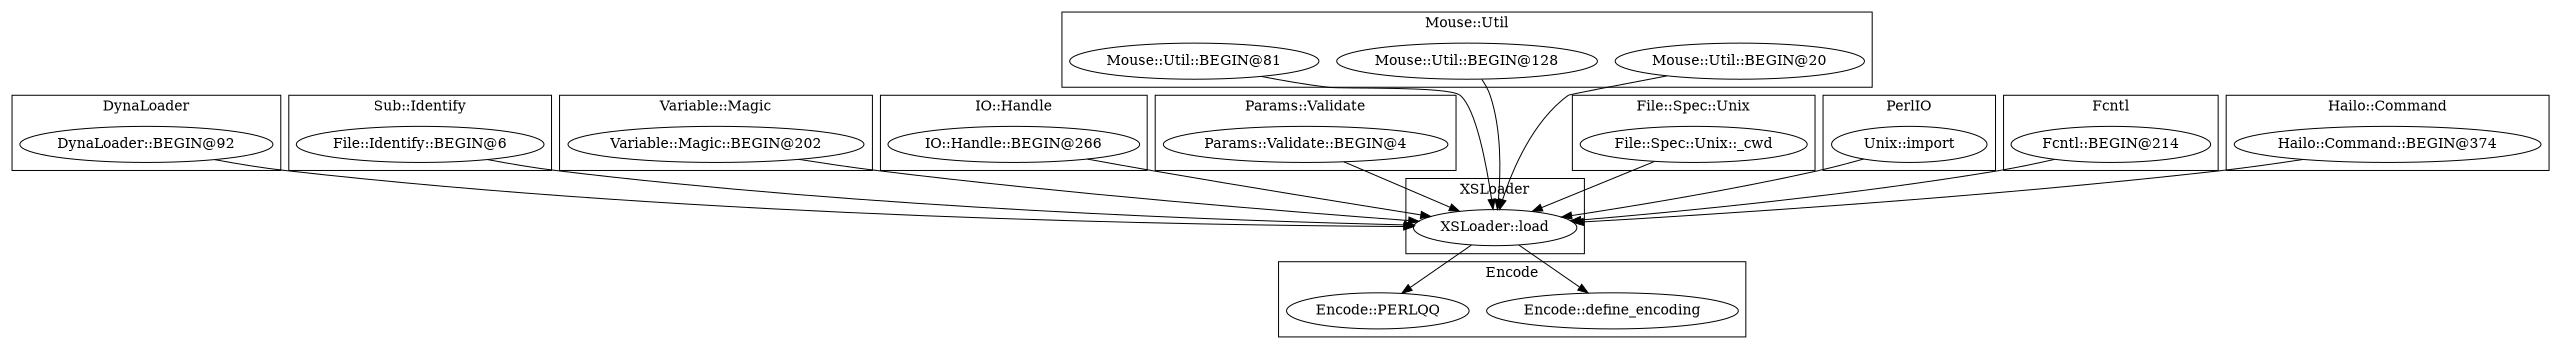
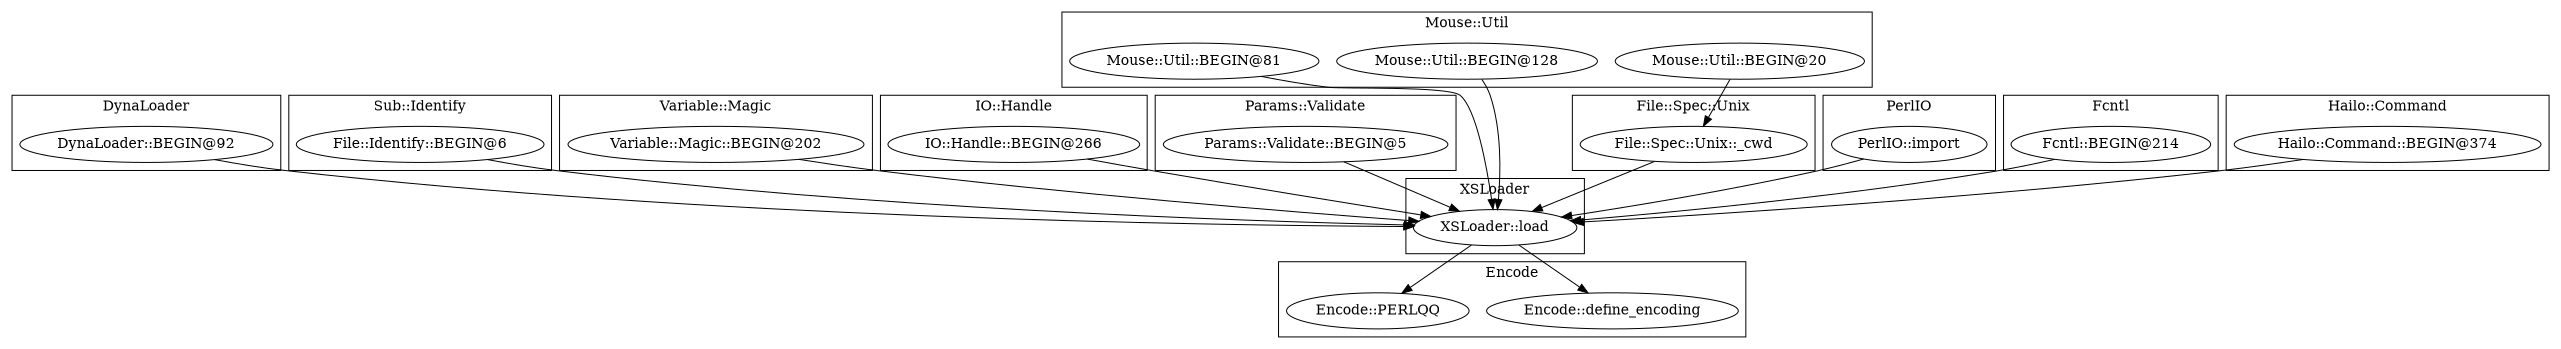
  digraph {
    "DynaLoader::BEGIN@92"
    "Encode::define_encoding"
    "Encode::PERLQQ"
    n4 [label="File::Identify::BEGIN@6"]
    "Variable::Magic::BEGIN@202"
    "XSLoader::load"
    "IO::Handle::BEGIN@266"
-   "Params::Validate::BEGIN@5" [label="Params::Validate::BEGIN@4"]
+   "Params::Validate::BEGIN@5"
    "File::Spec::Unix::_cwd"
-   "PerlIO::import" [label="Unix::import"]
+   "PerlIO::import"
    "Fcntl::BEGIN@214"
    "Mouse::Util::BEGIN@81"
    "Mouse::Util::BEGIN@128"
    "Mouse::Util::BEGIN@20"
    "Hailo::Command::BEGIN@374"
    subgraph cluster_1 {
      label=DynaLoader
      "DynaLoader::BEGIN@92"
    }
    subgraph cluster_2 {
      label=Encode
      "Encode::define_encoding"
      "Encode::PERLQQ"
    }
    subgraph cluster_3 {
      label="Sub::Identify"
      n4
    }
    subgraph cluster_4 {
      label="Variable::Magic"
      "Variable::Magic::BEGIN@202"
    }
    subgraph cluster_5 {
      label=XSLoader
      "XSLoader::load"
    }
    subgraph cluster_6 {
      label="IO::Handle"
      "IO::Handle::BEGIN@266"
    }
    subgraph cluster_7 {
      label="Params::Validate"
      "Params::Validate::BEGIN@5"
    }
    subgraph cluster_8 {
      label="File::Spec::Unix"
      "File::Spec::Unix::_cwd"
    }
    subgraph cluster_9 {
      label=PerlIO
      "PerlIO::import"
    }
    subgraph cluster_10 {
      label=Fcntl
      "Fcntl::BEGIN@214"
    }
    subgraph cluster_11 {
      label="Mouse::Util"
      "Mouse::Util::BEGIN@81"
      "Mouse::Util::BEGIN@128"
      "Mouse::Util::BEGIN@20"
    }
    subgraph cluster_12 {
      label="Hailo::Command"
      "Hailo::Command::BEGIN@374"
    }
    "DynaLoader::BEGIN@92" -> "XSLoader::load"
    n4 -> "XSLoader::load"
    "Variable::Magic::BEGIN@202" -> "XSLoader::load"
    "XSLoader::load" -> "Encode::define_encoding"
    "XSLoader::load" -> "Encode::PERLQQ"
    "IO::Handle::BEGIN@266" -> "XSLoader::load"
    "Params::Validate::BEGIN@5" -> "XSLoader::load"
    "File::Spec::Unix::_cwd" -> "XSLoader::load"
    "PerlIO::import" -> "XSLoader::load"
    "Fcntl::BEGIN@214" -> "XSLoader::load"
    "Mouse::Util::BEGIN@81" -> "XSLoader::load"
    "Mouse::Util::BEGIN@128" -> "XSLoader::load"
-   "Mouse::Util::BEGIN@20" -> "XSLoader::load"
+   "Mouse::Util::BEGIN@20" -> "File::Spec::Unix::_cwd"
    "Hailo::Command::BEGIN@374" -> "XSLoader::load"
  }
